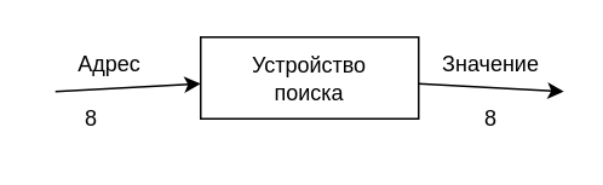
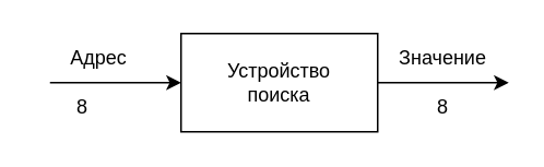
  <mxCell id="0" />
  <mxCell id="1" parent="0" />
- <mxCell id="2" value="&lt;div&gt;Устройство&lt;/div&gt;&lt;div&gt;поиска&lt;br&gt;&lt;/div&gt;" style="rounded=0;whiteSpace=wrap;html=1;" vertex="1" parent="1"><mxGeometry x="110" y="20" width="120" height="45" as="geometry" /></mxCell>
+ <mxCell id="2" value="&lt;div&gt;Устройство&lt;/div&gt;&lt;div&gt;поиска&lt;br&gt;&lt;/div&gt;" style="rounded=0;whiteSpace=wrap;html=1;" vertex="1" parent="1"><mxGeometry x="110" y="20" width="120" height="60" as="geometry" /></mxCell>
  <mxCell id="3" value="" style="endArrow=classic;html=1;rounded=0;" edge="1" parent="1" target="2"><mxGeometry width="50" height="50" relative="1" as="geometry"><mxPoint x="30" y="50" as="sourcePoint" /><mxPoint x="270" y="225" as="targetPoint" /></mxGeometry></mxCell>
  <mxCell id="4" value="Адрес" style="text;html=1;strokeColor=none;fillColor=none;align=center;verticalAlign=middle;whiteSpace=wrap;rounded=0;" vertex="1" parent="1"><mxGeometry x="30" y="20" width="60" height="30" as="geometry" /></mxCell>
  <mxCell id="5" value="" style="endArrow=classic;html=1;rounded=0;" edge="1" parent="1" source="2"><mxGeometry width="50" height="50" relative="1" as="geometry"><mxPoint x="40" y="60" as="sourcePoint" /><mxPoint x="310" y="50" as="targetPoint" /></mxGeometry></mxCell>
  <mxCell id="6" value="Значение" style="text;html=1;strokeColor=none;fillColor=none;align=center;verticalAlign=middle;whiteSpace=wrap;rounded=0;" vertex="1" parent="1"><mxGeometry x="240" y="20" width="60" height="30" as="geometry" /></mxCell>
  <mxCell id="7" value="8" style="text;html=1;strokeColor=none;fillColor=none;align=center;verticalAlign=middle;whiteSpace=wrap;rounded=0;" vertex="1" parent="1"><mxGeometry x="20" y="50" width="60" height="30" as="geometry" /></mxCell>
  <mxCell id="8" value="8" style="text;html=1;strokeColor=none;fillColor=none;align=center;verticalAlign=middle;whiteSpace=wrap;rounded=0;" vertex="1" parent="1"><mxGeometry x="240" y="50" width="60" height="30" as="geometry" /></mxCell>
